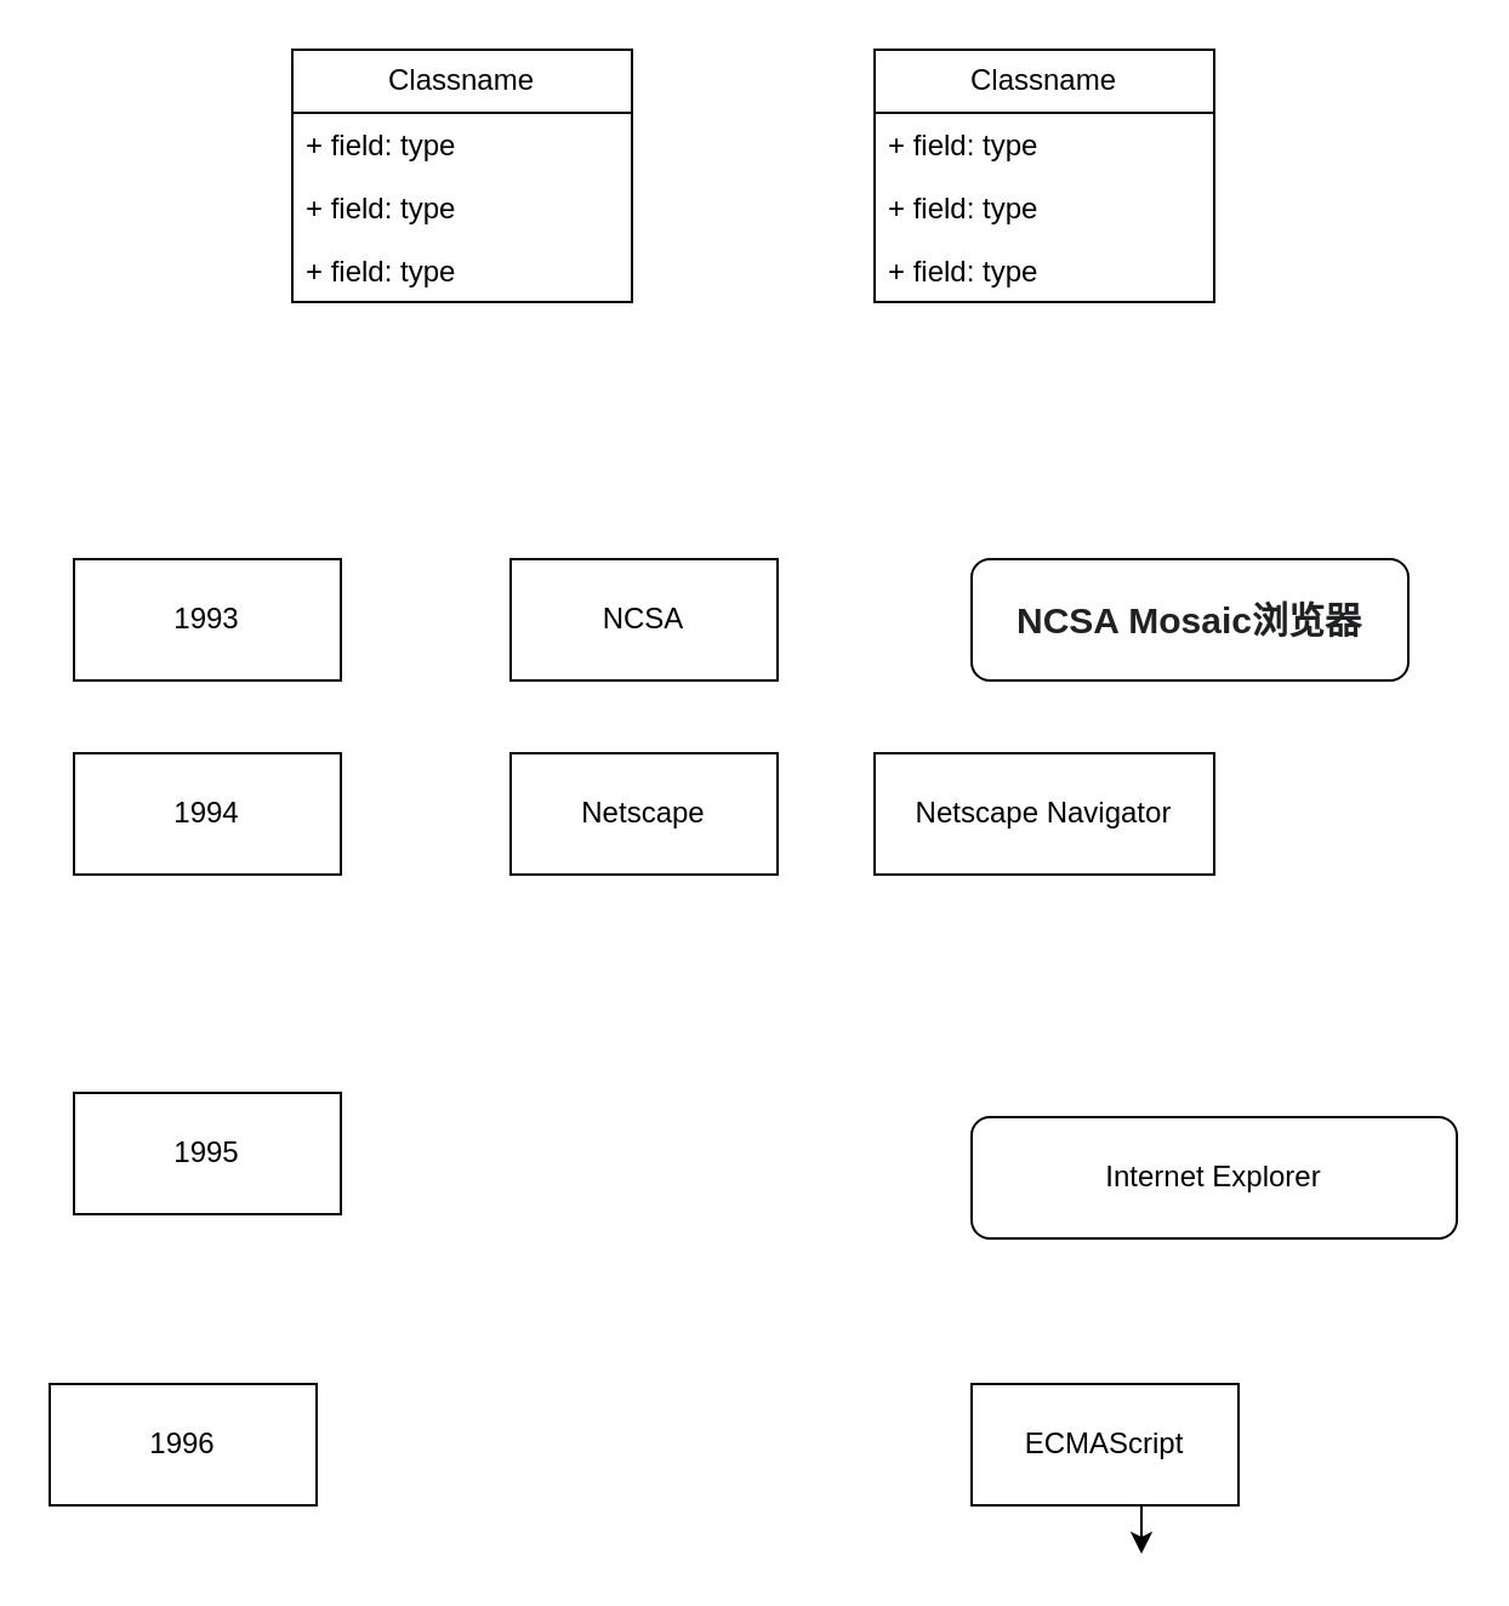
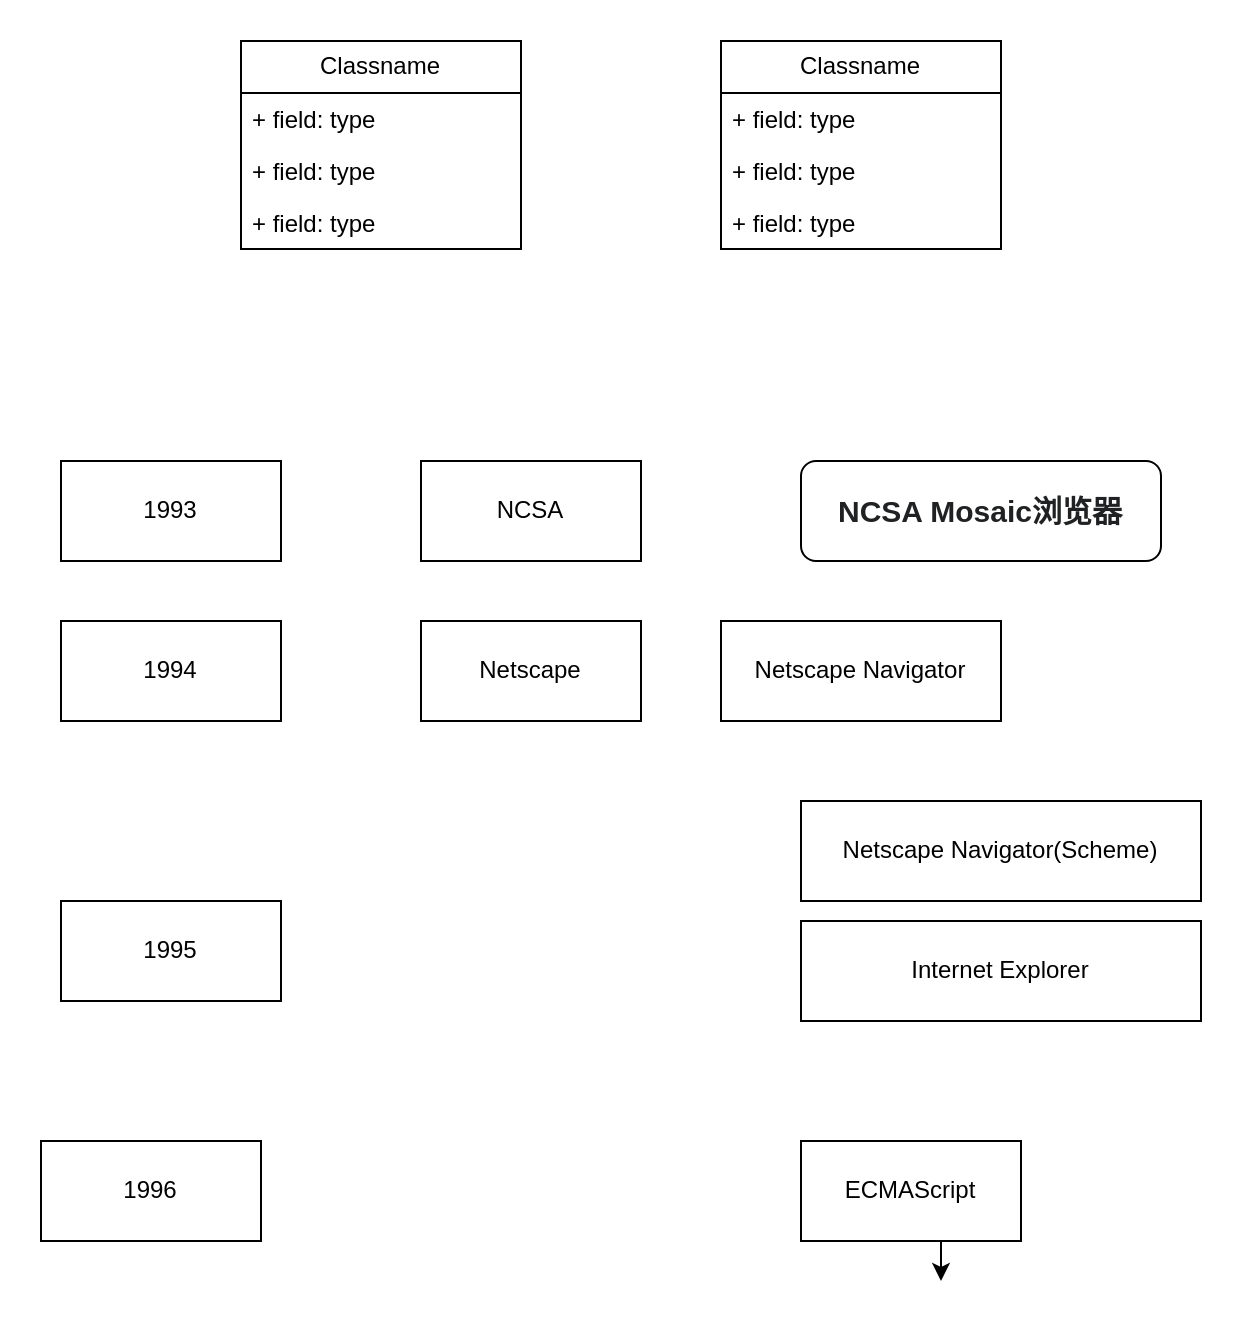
  <mxCell id="0" />
  <mxCell id="1" parent="0" />
  <mxCell id="2" value="Classname" style="swimlane;fontStyle=0;childLayout=stackLayout;horizontal=1;startSize=26;fillColor=none;horizontalStack=0;resizeParent=1;resizeParentMax=0;resizeLast=0;collapsible=1;marginBottom=0;whiteSpace=wrap;html=1;" vertex="1" parent="1"><mxGeometry x="120" y="20" width="140" height="104" as="geometry" /></mxCell>
  <mxCell id="3" value="+ field: type" style="text;strokeColor=none;fillColor=none;align=left;verticalAlign=top;spacingLeft=4;spacingRight=4;overflow=hidden;rotatable=0;points=[[0,0.5],[1,0.5]];portConstraint=eastwest;whiteSpace=wrap;html=1;" vertex="1" parent="2"><mxGeometry y="26" width="140" height="26" as="geometry" /></mxCell>
  <mxCell id="4" value="+ field: type" style="text;strokeColor=none;fillColor=none;align=left;verticalAlign=top;spacingLeft=4;spacingRight=4;overflow=hidden;rotatable=0;points=[[0,0.5],[1,0.5]];portConstraint=eastwest;whiteSpace=wrap;html=1;" vertex="1" parent="2"><mxGeometry y="52" width="140" height="26" as="geometry" /></mxCell>
  <mxCell id="5" value="+ field: type" style="text;strokeColor=none;fillColor=none;align=left;verticalAlign=top;spacingLeft=4;spacingRight=4;overflow=hidden;rotatable=0;points=[[0,0.5],[1,0.5]];portConstraint=eastwest;whiteSpace=wrap;html=1;" vertex="1" parent="2"><mxGeometry y="78" width="140" height="26" as="geometry" /></mxCell>
  <mxCell id="6" value="Classname" style="swimlane;fontStyle=0;childLayout=stackLayout;horizontal=1;startSize=26;fillColor=none;horizontalStack=0;resizeParent=1;resizeParentMax=0;resizeLast=0;collapsible=1;marginBottom=0;whiteSpace=wrap;html=1;" vertex="1" parent="1"><mxGeometry x="360" y="20" width="140" height="104" as="geometry" /></mxCell>
  <mxCell id="7" value="+ field: type" style="text;strokeColor=none;fillColor=none;align=left;verticalAlign=top;spacingLeft=4;spacingRight=4;overflow=hidden;rotatable=0;points=[[0,0.5],[1,0.5]];portConstraint=eastwest;whiteSpace=wrap;html=1;" vertex="1" parent="6"><mxGeometry y="26" width="140" height="26" as="geometry" /></mxCell>
  <mxCell id="8" value="+ field: type" style="text;strokeColor=none;fillColor=none;align=left;verticalAlign=top;spacingLeft=4;spacingRight=4;overflow=hidden;rotatable=0;points=[[0,0.5],[1,0.5]];portConstraint=eastwest;whiteSpace=wrap;html=1;" vertex="1" parent="6"><mxGeometry y="52" width="140" height="26" as="geometry" /></mxCell>
  <mxCell id="9" value="+ field: type" style="text;strokeColor=none;fillColor=none;align=left;verticalAlign=top;spacingLeft=4;spacingRight=4;overflow=hidden;rotatable=0;points=[[0,0.5],[1,0.5]];portConstraint=eastwest;whiteSpace=wrap;html=1;" vertex="1" parent="6"><mxGeometry y="78" width="140" height="26" as="geometry" /></mxCell>
  <mxCell id="10" value="1993" style="html=1;whiteSpace=wrap;" vertex="1" parent="1"><mxGeometry x="30" y="230" width="110" height="50" as="geometry" /></mxCell>
  <mxCell id="11" value="1994" style="html=1;whiteSpace=wrap;" vertex="1" parent="1"><mxGeometry x="30" y="310" width="110" height="50" as="geometry" /></mxCell>
  <mxCell id="12" value="1995" style="html=1;whiteSpace=wrap;" vertex="1" parent="1"><mxGeometry x="30" y="450" width="110" height="50" as="geometry" /></mxCell>
  <mxCell id="13" value="1996" style="html=1;whiteSpace=wrap;" vertex="1" parent="1"><mxGeometry x="20" y="570" width="110" height="50" as="geometry" /></mxCell>
  <mxCell id="14" value="&lt;b style=&quot;color: rgb(32, 33, 34); font-family: sans-serif; font-size: 15.008px; text-align: start; background-color: rgb(255, 255, 255);&quot;&gt;NCSA Mosaic浏览器&lt;/b&gt;" style="html=1;whiteSpace=wrap;rounded=1;" vertex="1" parent="1"><mxGeometry x="400" y="230" width="180" height="50" as="geometry" /></mxCell>
  <mxCell id="15" value="NCSA" style="html=1;whiteSpace=wrap;" vertex="1" parent="1"><mxGeometry x="210" y="230" width="110" height="50" as="geometry" /></mxCell>
  <mxCell id="16" value="Netscape" style="html=1;whiteSpace=wrap;" vertex="1" parent="1"><mxGeometry x="210" y="310" width="110" height="50" as="geometry" /></mxCell>
  <mxCell id="17" value="Netscape Navigator" style="html=1;whiteSpace=wrap;" vertex="1" parent="1"><mxGeometry x="360" y="310" width="140" height="50" as="geometry" /></mxCell>
- <mxCell id="19" value="Internet Explorer" style="html=1;whiteSpace=wrap;rounded=1;" vertex="1" parent="1"><mxGeometry x="400" y="460" width="200" height="50" as="geometry" /></mxCell>
+ <mxCell id="18" value="Netscape Navigator(Scheme)" style="html=1;whiteSpace=wrap;" vertex="1" parent="1"><mxGeometry x="400" y="400" width="200" height="50" as="geometry" /></mxCell>
+ <mxCell id="19" value="Internet Explorer" style="html=1;whiteSpace=wrap;" vertex="1" parent="1"><mxGeometry x="400" y="460" width="200" height="50" as="geometry" /></mxCell>
  <mxCell id="20" style="edgeStyle=orthogonalEdgeStyle;rounded=0;orthogonalLoop=1;jettySize=auto;html=1;exitX=0.5;exitY=1;exitDx=0;exitDy=0;" edge="1" parent="1" source="21"><mxGeometry relative="1" as="geometry"><mxPoint x="470" y="640" as="targetPoint" /></mxGeometry></mxCell>
  <mxCell id="21" value="ECMAScript" style="html=1;whiteSpace=wrap;" vertex="1" parent="1"><mxGeometry x="400" y="570" width="110" height="50" as="geometry" /></mxCell>
